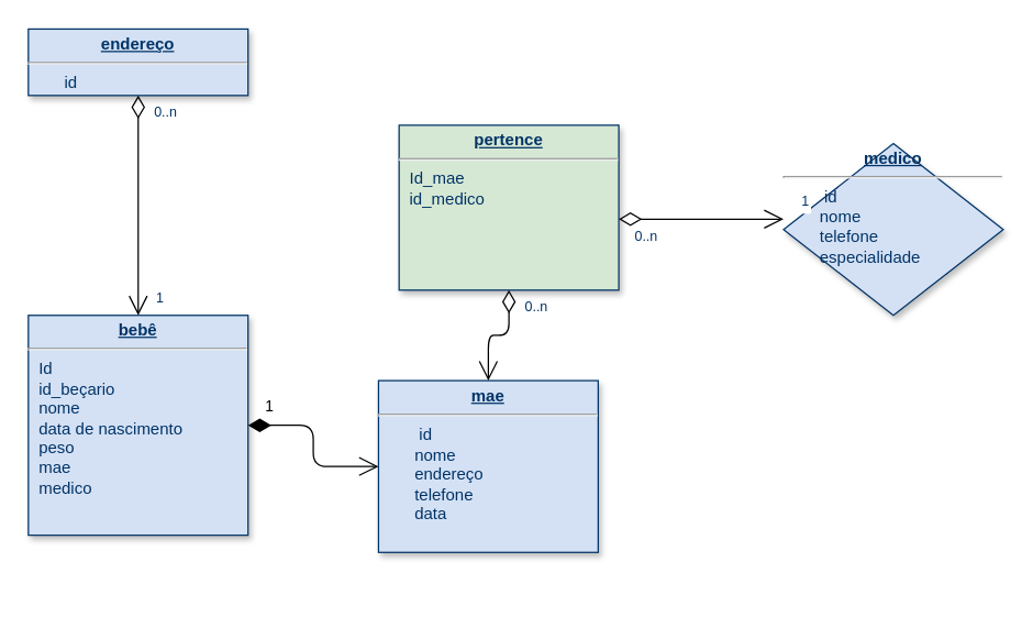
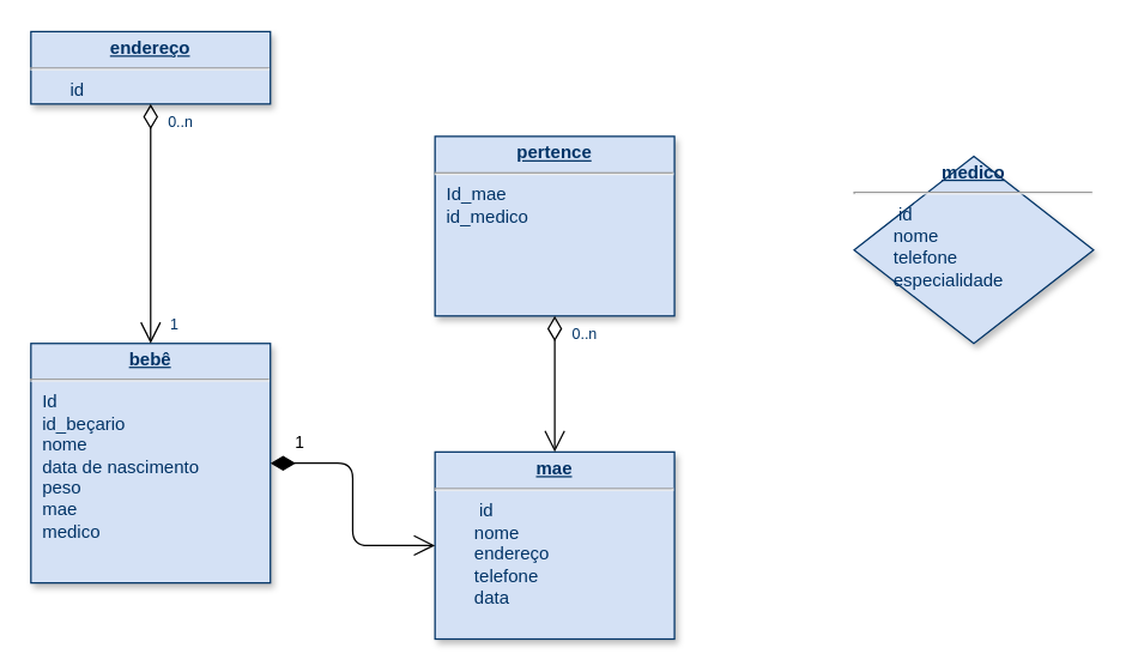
  <mxCell id="0" />
  <mxCell id="1" parent="0" />
- <mxCell id="2" value="&lt;p style=&quot;margin: 0px; margin-top: 4px; text-align: center; text-decoration: underline;&quot;&gt;&lt;strong&gt;pertence&lt;/strong&gt;&lt;br&gt;&lt;/p&gt;&lt;hr&gt;&lt;p style=&quot;margin: 0px; margin-left: 8px;&quot;&gt;Id_mae&lt;/p&gt;&lt;p style=&quot;margin: 0px; margin-left: 8px;&quot;&gt;id_medico&lt;br&gt;&lt;/p&gt;" style="verticalAlign=top;align=left;overflow=fill;fontSize=12;fontFamily=Helvetica;html=1;strokeColor=#003366;shadow=1;fillColor=#d5e8d4;fontColor=#003366;" parent="1" vertex="1"><mxGeometry x="290" y="90.64" width="160" height="120" as="geometry" /></mxCell>
- <mxCell id="3" value="&lt;p style=&quot;margin: 0px; margin-top: 4px; text-align: center; text-decoration: underline;&quot;&gt;&lt;strong&gt;mae&lt;br&gt;&lt;/strong&gt;&lt;/p&gt;&lt;hr&gt;&lt;div&gt;&lt;span style=&quot;white-space: pre;&quot;&gt;&#09;&lt;/span&gt; id&lt;/div&gt;&lt;div&gt;&lt;span style=&quot;white-space: pre;&quot;&gt;&#09;&lt;/span&gt;nome&lt;/div&gt;&lt;div&gt;&lt;span style=&quot;white-space: pre;&quot;&gt;&#09;&lt;/span&gt;endereço&lt;/div&gt;&lt;div&gt;&lt;span style=&quot;white-space: pre;&quot;&gt;&#09;&lt;/span&gt;telefone&lt;/div&gt;&lt;div&gt;&lt;span style=&quot;white-space: pre;&quot;&gt;&#09;&lt;/span&gt;data&lt;br&gt;&lt;/div&gt;" style="verticalAlign=top;align=left;overflow=fill;fontSize=12;fontFamily=Helvetica;html=1;strokeColor=#003366;shadow=1;fillColor=#D4E1F5;fontColor=#003366" parent="1" vertex="1"><mxGeometry x="275" y="276.5" width="160" height="125" as="geometry" /></mxCell>
+ <mxCell id="2" value="&lt;p style=&quot;margin: 0px; margin-top: 4px; text-align: center; text-decoration: underline;&quot;&gt;&lt;strong&gt;pertence&lt;/strong&gt;&lt;br&gt;&lt;/p&gt;&lt;hr&gt;&lt;p style=&quot;margin: 0px; margin-left: 8px;&quot;&gt;Id_mae&lt;/p&gt;&lt;p style=&quot;margin: 0px; margin-left: 8px;&quot;&gt;id_medico&lt;br&gt;&lt;/p&gt;" style="verticalAlign=top;align=left;overflow=fill;fontSize=12;fontFamily=Helvetica;html=1;strokeColor=#003366;shadow=1;fillColor=#D4E1F5;fontColor=#003366" parent="1" vertex="1"><mxGeometry x="290" y="90.64" width="160" height="120" as="geometry" /></mxCell>
+ <mxCell id="3" value="&lt;p style=&quot;margin: 0px; margin-top: 4px; text-align: center; text-decoration: underline;&quot;&gt;&lt;strong&gt;mae&lt;br&gt;&lt;/strong&gt;&lt;/p&gt;&lt;hr&gt;&lt;div&gt;&lt;span style=&quot;white-space: pre;&quot;&gt;&#09;&lt;/span&gt; id&lt;/div&gt;&lt;div&gt;&lt;span style=&quot;white-space: pre;&quot;&gt;&#09;&lt;/span&gt;nome&lt;/div&gt;&lt;div&gt;&lt;span style=&quot;white-space: pre;&quot;&gt;&#09;&lt;/span&gt;endereço&lt;/div&gt;&lt;div&gt;&lt;span style=&quot;white-space: pre;&quot;&gt;&#09;&lt;/span&gt;telefone&lt;/div&gt;&lt;div&gt;&lt;span style=&quot;white-space: pre;&quot;&gt;&#09;&lt;/span&gt;data&lt;br&gt;&lt;/div&gt;" style="verticalAlign=top;align=left;overflow=fill;fontSize=12;fontFamily=Helvetica;html=1;strokeColor=#003366;shadow=1;fillColor=#D4E1F5;fontColor=#003366" parent="1" vertex="1"><mxGeometry x="290" y="301.5" width="160" height="125" as="geometry" /></mxCell>
  <mxCell id="4" value="&lt;p style=&quot;margin: 0px; margin-top: 4px; text-align: center; text-decoration: underline;&quot;&gt;&lt;strong&gt;bebê&lt;br&gt;&lt;/strong&gt;&lt;/p&gt;&lt;hr&gt;&lt;p style=&quot;margin: 0px; margin-left: 8px;&quot;&gt;Id&lt;/p&gt;&lt;p style=&quot;margin: 0px; margin-left: 8px;&quot;&gt;id_beçario&lt;/p&gt;&lt;p style=&quot;margin: 0px; margin-left: 8px;&quot;&gt;nome&lt;/p&gt;&lt;p style=&quot;margin: 0px; margin-left: 8px;&quot;&gt;data de nascimento&lt;/p&gt;&lt;p style=&quot;margin: 0px; margin-left: 8px;&quot;&gt;peso&lt;/p&gt;&lt;p style=&quot;margin: 0px; margin-left: 8px;&quot;&gt;mae &lt;br&gt;&lt;/p&gt;&lt;p style=&quot;margin: 0px; margin-left: 8px;&quot;&gt;medico&lt;br&gt;&lt;/p&gt;" style="verticalAlign=top;align=left;overflow=fill;fontSize=12;fontFamily=Helvetica;html=1;strokeColor=#003366;shadow=1;fillColor=#D4E1F5;fontColor=#003366" parent="1" vertex="1"><mxGeometry x="20" y="229" width="160" height="160" as="geometry" /></mxCell>
  <mxCell id="5" value="&lt;p style=&quot;margin: 0px; margin-top: 4px; text-align: center; text-decoration: underline;&quot;&gt;&lt;strong&gt;endereço&lt;/strong&gt;&lt;br&gt;&lt;/p&gt;&lt;hr&gt;&lt;span style=&quot;white-space: pre;&quot;&gt;&#09;&lt;/span&gt;id" style="verticalAlign=top;align=left;overflow=fill;fontSize=12;fontFamily=Helvetica;html=1;strokeColor=#003366;shadow=1;fillColor=#D4E1F5;fontColor=#003366" parent="1" vertex="1"><mxGeometry x="20" y="20.64" width="160" height="48.36" as="geometry" /></mxCell>
  <mxCell id="6" value="" style="endArrow=open;endSize=12;startArrow=diamondThin;startSize=14;startFill=0;edgeStyle=orthogonalEdgeStyle;" parent="1" source="2" target="3" edge="1"><mxGeometry y="160" as="geometry"><mxPoint y="159" as="sourcePoint" x="-20" /><mxPoint x="140" y="159" as="targetPoint" /></mxGeometry></mxCell>
  <mxCell id="7" value="0..n" style="resizable=0;align=left;verticalAlign=top;labelBackgroundColor=#ffffff;fontSize=10;strokeColor=#003366;shadow=1;fillColor=#D4E1F5;fontColor=#003366" parent="6" connectable="0" vertex="1"><mxGeometry x="-1" relative="1" as="geometry"><mxPoint x="10" as="offset" /></mxGeometry></mxCell>
  <mxCell id="8" value="" style="endArrow=open;endSize=12;startArrow=diamondThin;startSize=14;startFill=0;edgeStyle=orthogonalEdgeStyle" parent="1" source="5" target="4" edge="1"><mxGeometry x="620" y="340" as="geometry"><mxPoint x="600" y="339" as="sourcePoint" /><mxPoint x="760" y="339" as="targetPoint" /></mxGeometry></mxCell>
  <mxCell id="9" value="0..n" style="resizable=0;align=left;verticalAlign=top;labelBackgroundColor=#ffffff;fontSize=10;strokeColor=#003366;shadow=1;fillColor=#D4E1F5;fontColor=#003366" parent="8" connectable="0" vertex="1"><mxGeometry x="-1" relative="1" as="geometry"><mxPoint x="10" as="offset" /></mxGeometry></mxCell>
  <mxCell id="10" value="1" style="resizable=0;align=right;verticalAlign=top;labelBackgroundColor=#ffffff;fontSize=10;strokeColor=#003366;shadow=1;fillColor=#D4E1F5;fontColor=#003366" parent="8" connectable="0" vertex="1"><mxGeometry x="1" relative="1" as="geometry"><mxPoint x="20" y="-25.0" as="offset" /></mxGeometry></mxCell>
  <mxCell id="11" value="1" style="endArrow=open;endSize=12;startArrow=diamondThin;startSize=14;startFill=1;edgeStyle=orthogonalEdgeStyle;align=left;verticalAlign=bottom;" parent="1" source="4" target="3" edge="1"><mxGeometry x="-0.818" y="5.0" relative="1" as="geometry"><mxPoint x="60" y="509" as="sourcePoint" /><mxPoint x="220" y="509" as="targetPoint" /><mxPoint as="offset" /></mxGeometry></mxCell>
  <mxCell id="12" value="&lt;p style=&quot;margin: 0px; margin-top: 4px; text-align: center; text-decoration: underline;&quot;&gt;&lt;strong&gt;medico&lt;br&gt;&lt;/strong&gt;&lt;/p&gt;&lt;hr&gt;&lt;div&gt;&lt;span style=&quot;white-space: pre;&quot;&gt;&#09;&lt;/span&gt; id&lt;/div&gt;&lt;div&gt;&lt;span style=&quot;white-space: pre;&quot;&gt;&#09;&lt;/span&gt;nome&lt;/div&gt;&lt;div&gt;&lt;span style=&quot;white-space: pre;&quot;&gt;&#09;&lt;/span&gt;telefone&lt;/div&gt;&lt;div&gt;&lt;span style=&quot;white-space: pre;&quot;&gt;&#09;&lt;/span&gt;especialidade&lt;br&gt;&lt;/div&gt;" style="rhombus;verticalAlign=top;align=left;overflow=fill;fontSize=12;fontFamily=Helvetica;html=1;strokeColor=#003366;shadow=1;fillColor=#D4E1F5;fontColor=#003366;" vertex="1" parent="1"><mxGeometry x="570" y="104" width="160" height="125" as="geometry" /></mxCell>
- <mxCell id="13" value="" style="endArrow=open;endSize=12;startArrow=diamondThin;startSize=14;startFill=0;edgeStyle=orthogonalEdgeStyle;exitX=1;exitY=0.57;exitDx=0;exitDy=0;exitPerimeter=0;entryX=0;entryY=0.44;entryDx=0;entryDy=0;entryPerimeter=0;" edge="1" parent="1" source="2" target="12"><mxGeometry x="620" y="340" as="geometry"><mxPoint x="540" y="209" as="sourcePoint" /><mxPoint x="540" y="369" as="targetPoint" /></mxGeometry></mxCell>
- <mxCell id="14" value="0..n" style="resizable=0;align=left;verticalAlign=top;labelBackgroundColor=#ffffff;fontSize=10;strokeColor=#003366;shadow=1;fillColor=#D4E1F5;fontColor=#003366" connectable="0" vertex="1" parent="13"><mxGeometry x="-1" relative="1" as="geometry"><mxPoint x="10" as="offset" /></mxGeometry></mxCell>
- <mxCell id="15" value="1" style="resizable=0;align=right;verticalAlign=top;labelBackgroundColor=#ffffff;fontSize=10;strokeColor=#003366;shadow=1;fillColor=#D4E1F5;fontColor=#003366" connectable="0" vertex="1" parent="13"><mxGeometry x="1" relative="1" as="geometry"><mxPoint x="20" y="-25.0" as="offset" /></mxGeometry></mxCell>
